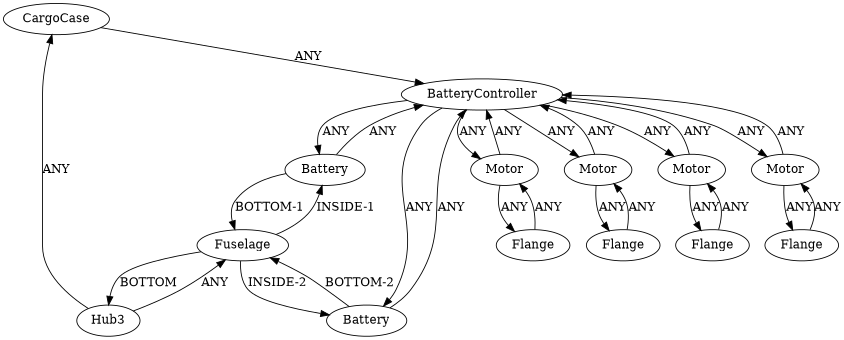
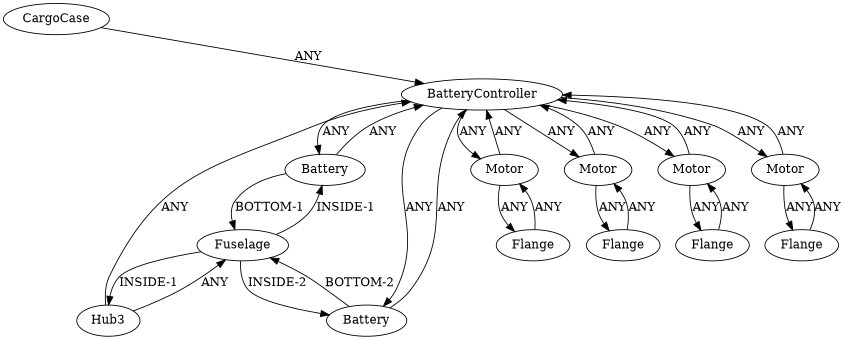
  digraph {
    n1 [instance=CargoCase_instance_1 label=CargoCase]
    n2 [instance=BatteryController_instance_1 label=BatteryController]
    n3 [instance=Hub3_instance_4 label=Hub3]
    n4 [instance=Fuselage_instance_1 label=Fuselage]
    n5 [instance=Battery_instance_1 label=Battery]
    n6 [instance=Battery_instance_2 label=Battery]
    n7 [instance=Flange_instance_1 label=Flange]
    n8 [instance=Motor_instance_1 label=Motor]
    n9 [instance=Motor_instance_4 label=Motor]
    n10 [instance=Motor_instance_2 label=Motor]
    n11 [instance=Motor_instance_3 label=Motor]
    n12 [instance=Flange_instance_2 label=Flange]
    n13 [instance=Flange_instance_3 label=Flange]
    n14 [instance=Flange_instance_4 label=Flange]
    n1 -> n2 [label=ANY]
    n2 -> n5 [label=ANY]
    n2 -> n6 [label=ANY]
    n2 -> n8 [label=ANY]
    n2 -> n9 [label=ANY]
    n2 -> n10 [label=ANY]
    n2 -> n11 [label=ANY]
-   n3 -> n1 [label=ANY]
+   n3 -> n2 [label=ANY]
    n3 -> n4 [label=ANY]
-   n4 -> n3 [label=BOTTOM]
+   n4 -> n3 [label="INSIDE-1"]
    n4 -> n5 [label="INSIDE-1"]
    n4 -> n6 [label="INSIDE-2"]
    n5 -> n2 [label=ANY]
    n5 -> n4 [label="BOTTOM-1"]
    n6 -> n2 [label=ANY]
    n6 -> n4 [label="BOTTOM-2"]
    n7 -> n8 [label=ANY]
    n8 -> n2 [label=ANY]
    n8 -> n7 [label=ANY]
    n9 -> n2 [label=ANY]
    n9 -> n12 [label=ANY]
    n10 -> n2 [label=ANY]
    n10 -> n13 [label=ANY]
    n11 -> n2 [label=ANY]
    n11 -> n14 [label=ANY]
    n12 -> n9 [label=ANY]
    n13 -> n10 [label=ANY]
    n14 -> n11 [label=ANY]
  }
